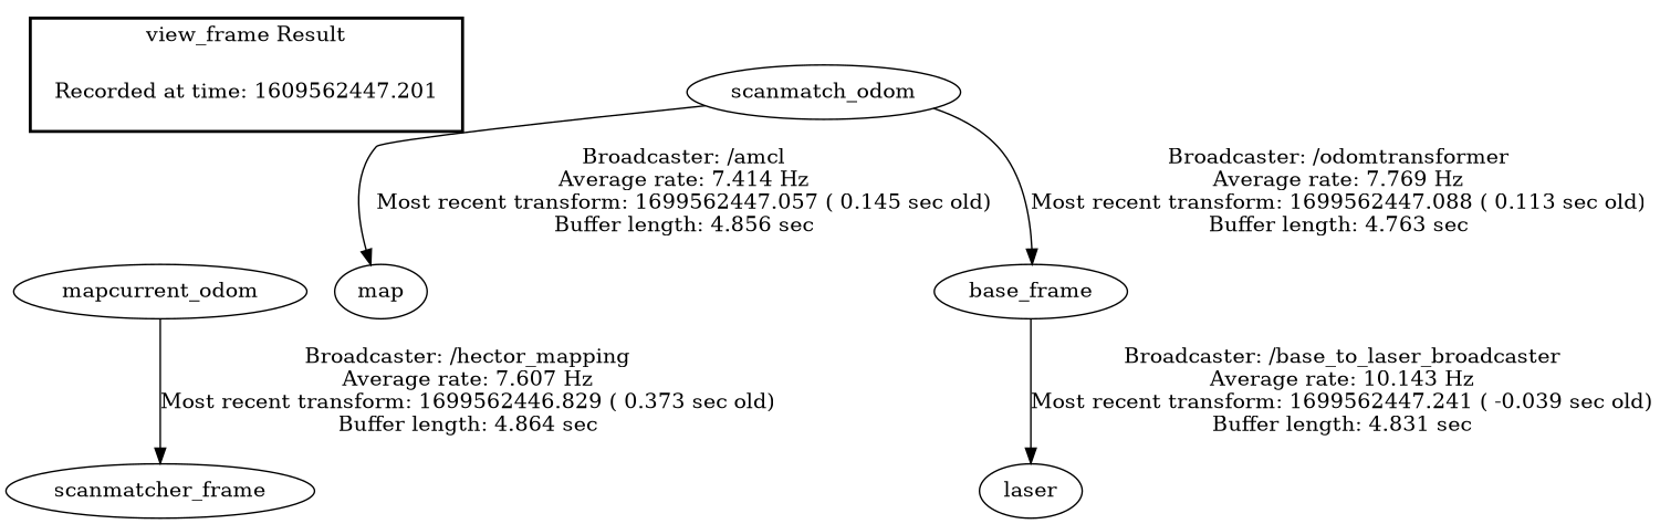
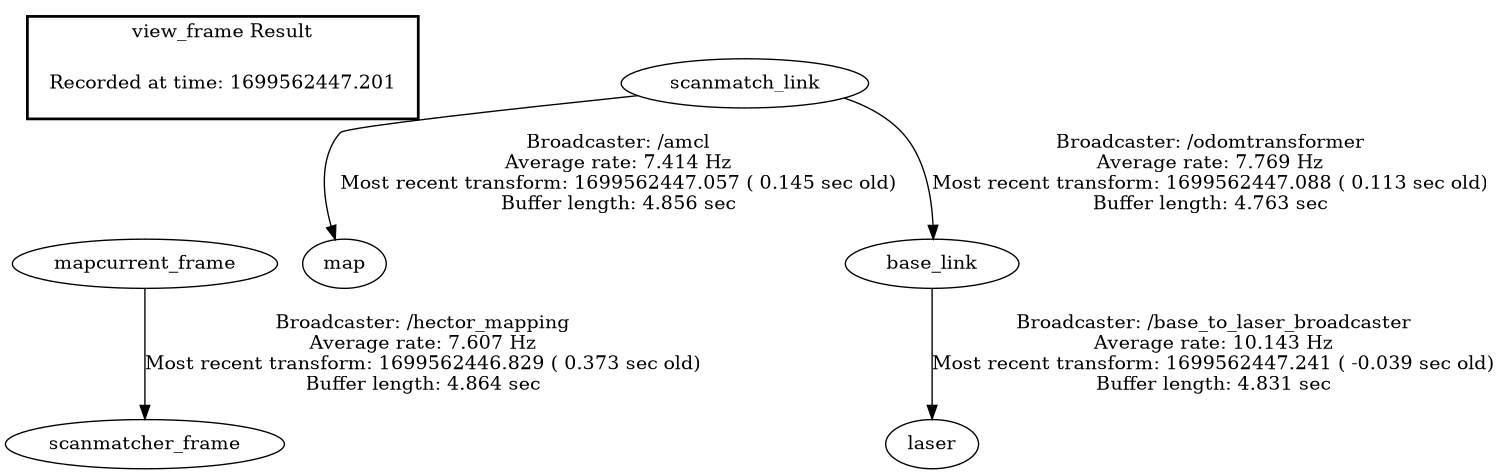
  digraph {
-   "Recorded at time: 1699562447.201" [shape=plaintext label="Recorded at time: 1609562447.201"]
+   "Recorded at time: 1699562447.201" [shape=plaintext]
    map
-   mapcurrent_frame [label=mapcurrent_odom]
-   scanmatch_odom
-   base_link [label=base_frame]
+   mapcurrent_frame
+   scanmatch_odom [label=scanmatch_link]
+   base_link
    laser
    scanmatcher_frame
    subgraph cluster_1 {
      color=black
      label="view_frame Result"
      style=bold
      "Recorded at time: 1699562447.201"
    }
    "Recorded at time: 1699562447.201" -> map [style=invis]
    "Recorded at time: 1699562447.201" -> mapcurrent_frame [style=invis]
    mapcurrent_frame -> scanmatcher_frame [label="Broadcaster: /hector_mapping\nAverage rate: 7.607 Hz\nMost recent transform: 1699562446.829 ( 0.373 sec old)\nBuffer length: 4.864 sec\n"]
    scanmatch_odom -> map [label="Broadcaster: /amcl\nAverage rate: 7.414 Hz\nMost recent transform: 1699562447.057 ( 0.145 sec old)\nBuffer length: 4.856 sec\n"]
    scanmatch_odom -> base_link [label="Broadcaster: /odomtransformer\nAverage rate: 7.769 Hz\nMost recent transform: 1699562447.088 ( 0.113 sec old)\nBuffer length: 4.763 sec\n"]
    base_link -> laser [label="Broadcaster: /base_to_laser_broadcaster\nAverage rate: 10.143 Hz\nMost recent transform: 1699562447.241 ( -0.039 sec old)\nBuffer length: 4.831 sec\n"]
  }
